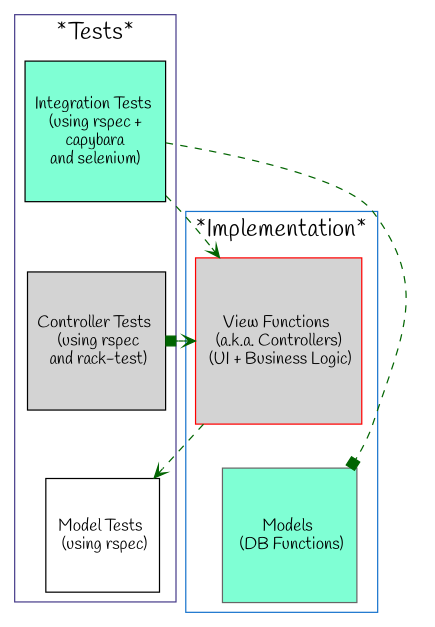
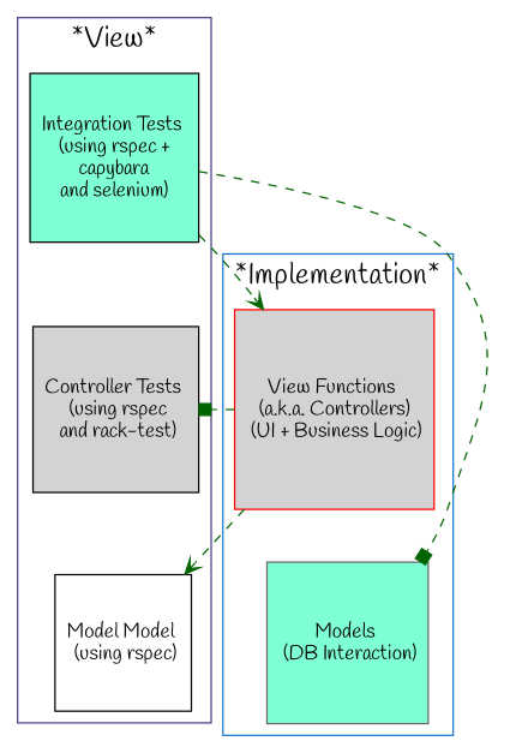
  digraph {
    fontname=Handlee
    node [color=black fillcolor=aquamarine fontname=Handlee shape=square style=filled]
    edge [fontname=Handlee style=dashed color=darkgreen]
    n1 [label="Integration Tests \n (using rspec + \ncapybara\nand selenium)"]
    n2 [fillcolor=lightgrey label="Controller Tests \n (using rspec\n and rack-test)"]
-   n3 [fillcolor=white label="Model Tests \n (using rspec)"]
+   n3 [fillcolor=white label="Model Model \n (using rspec)"]
    n4 [color=red fillcolor=lightgrey label="View Functions \n (a.k.a. Controllers) \n (UI + Business Logic)"]
-   n5 [color=gray40 label="Models \n (DB Functions)"]
+   n5 [color=gray40 label="Models \n (DB Interaction)"]
    subgraph cluster_1 {
      color=darkslateblue
      fontsize=20
-     label="*Tests*"
+     label="*View*"
      n1
      n2
      n3
    }
    subgraph cluster_2 {
      color=dodgerblue3
      fontsize=20
      label="*Implementation*"
      n4
      n5
    }
    n1 -> n2 [style=invis color=""]
    n1 -> n4 [arrowhead=vee]
    n1 -> n5 [arrowhead=box]
    n2 -> n3 [style=invis color=""]
-   n2 -> n4 [arrowhead=vee]
    n4 -> n2 [arrowhead=box]
    n4 -> n3 [arrowhead=vee]
    n4 -> n5 [style=invis color=""]
  }
